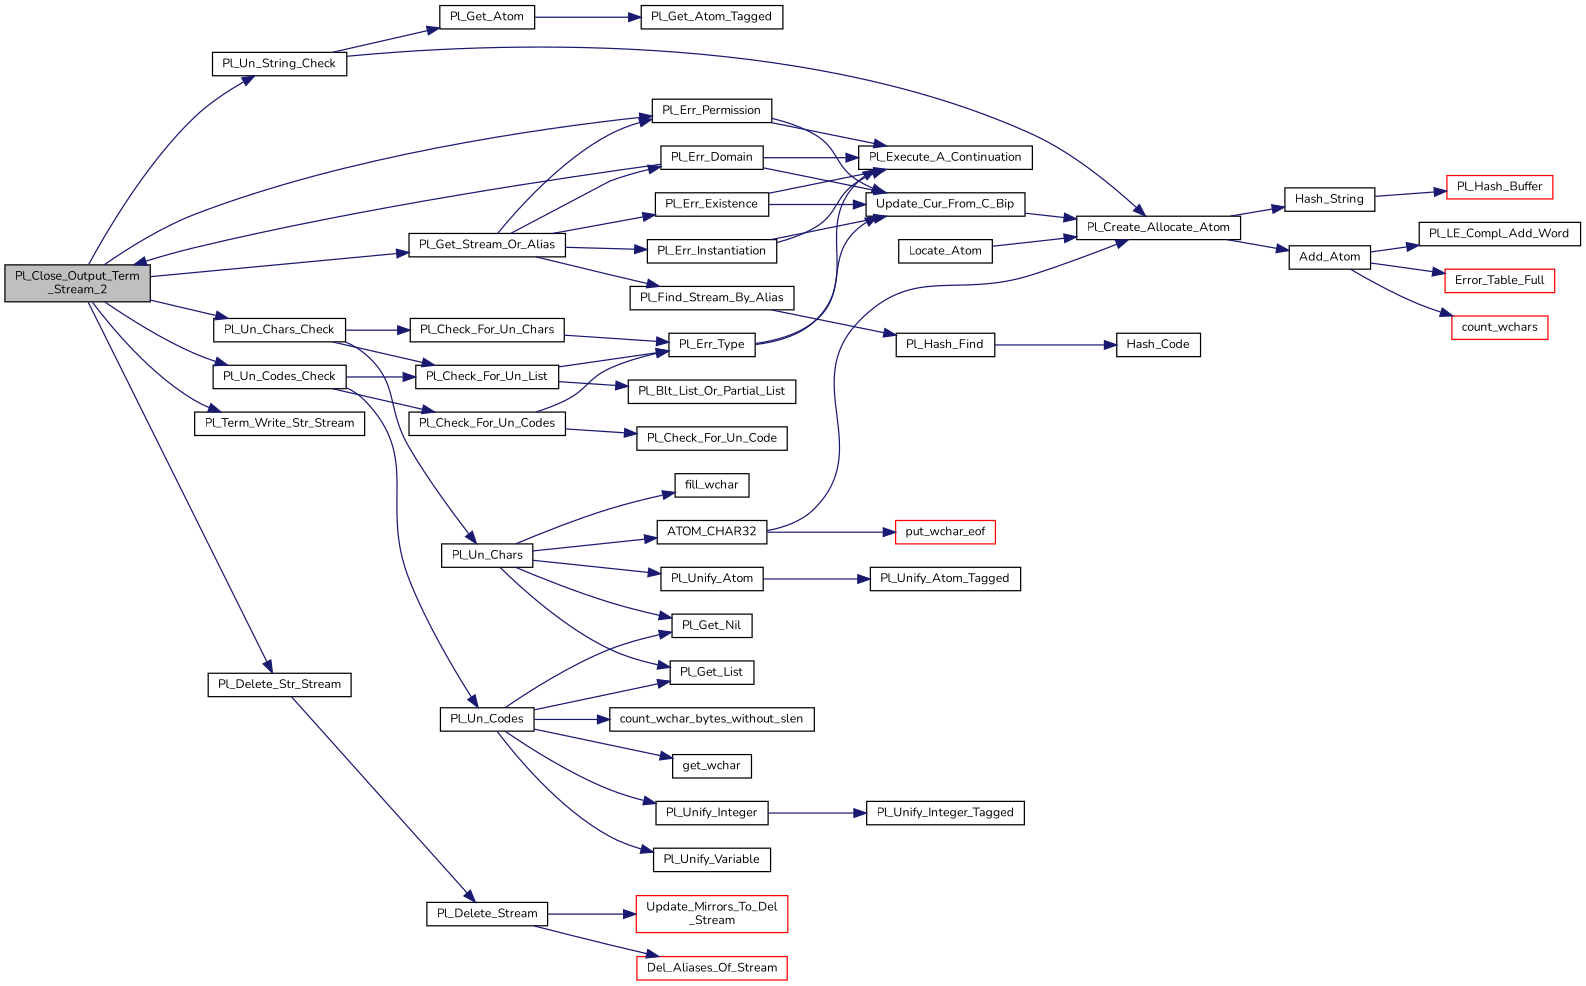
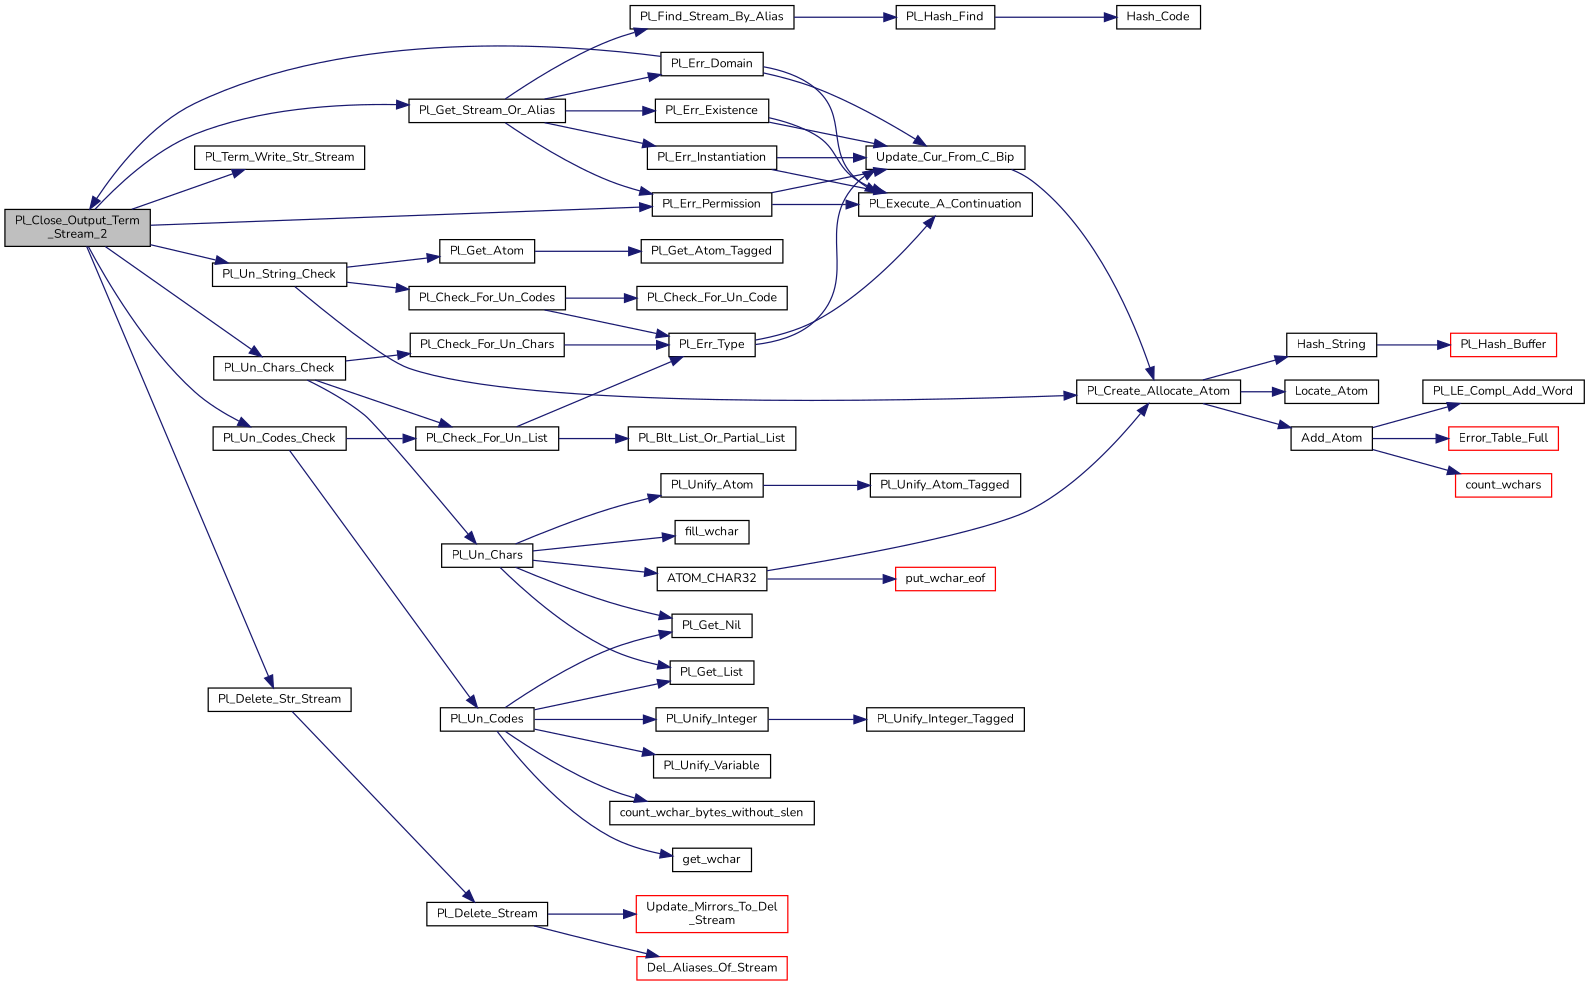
  digraph {
    fontname=Nunito
    rankdir=LR
    node [color=black fillcolor=white fontname=Nunito fontsize=10 shape=record style=filled]
    edge [color=midnightblue fontname=Nunito fontsize=10 labelfontname=Helvetica labelfontsize=10 style=solid]
    n1 [fillcolor=grey75 fontcolor=black height=0.2 label="Pl_Close_Output_Term\l_Stream_2" width=0.4]
    n2 [height=0.2 label=Pl_Get_Stream_Or_Alias width=0.4]
    n3 [height=0.2 label=Pl_Err_Permission width=0.4]
    n4 [height=0.2 label=Pl_Term_Write_Str_Stream width=0.4]
    n5 [height=0.2 label=Pl_Un_String_Check width=0.4]
    n6 [height=0.2 label=Pl_Un_Chars_Check width=0.4]
    n7 [height=0.2 label=Pl_Un_Codes_Check width=0.4]
    n8 [height=0.2 label=Pl_Delete_Str_Stream width=0.4]
    n9 [height=0.2 label=Pl_Err_Domain width=0.4]
    n10 [height=0.2 label=Pl_Find_Stream_By_Alias width=0.4]
    n11 [height=0.2 label=Pl_Err_Instantiation width=0.4]
    n12 [height=0.2 label=Pl_Err_Existence width=0.4]
    n13 [height=0.2 label=Update_Cur_From_C_Bip width=0.4]
    n14 [height=0.2 label=Pl_Execute_A_Continuation width=0.4]
    n15 [height=0.2 label=Pl_Create_Allocate_Atom width=0.4]
    n16 [height=0.2 label=Pl_Get_Atom width=0.4]
    n17 [height=0.2 label=Pl_Check_For_Un_List width=0.4]
    n18 [height=0.2 label=Pl_Check_For_Un_Chars width=0.4]
    n19 [height=0.2 label=Pl_Un_Chars width=0.4]
    n20 [height=0.2 label=Pl_Check_For_Un_Codes width=0.4]
    n21 [height=0.2 label=Pl_Un_Codes width=0.4]
    n22 [height=0.2 label=Pl_Delete_Stream width=0.4]
    n23 [height=0.2 label=Pl_Hash_Find width=0.4]
    n24 [height=0.2 label=Hash_Code width=0.4]
    n25 [height=0.2 label=Hash_String width=0.4]
    n26 [height=0.2 label=Locate_Atom width=0.4]
    n27 [height=0.2 label=Add_Atom width=0.4]
    n28 [color=red height=0.2 label=Pl_Hash_Buffer width=0.4]
    n29 [color=red height=0.2 label=Error_Table_Full width=0.4]
    n30 [color=red height=0.2 label=count_wchars width=0.4]
    n31 [height=0.2 label=Pl_LE_Compl_Add_Word width=0.4]
    n32 [height=0.2 label=Pl_Get_Atom_Tagged width=0.4]
    n33 [height=0.2 label=Pl_Blt_List_Or_Partial_List width=0.4]
    n34 [height=0.2 label=Pl_Err_Type width=0.4]
    n35 [height=0.2 label=fill_wchar width=0.4]
    n36 [height=0.2 label=Pl_Get_List width=0.4]
    n37 [height=0.2 label=Pl_Unify_Atom width=0.4]
    n38 [height=0.2 label=ATOM_CHAR32 width=0.4]
    n39 [height=0.2 label=Pl_Get_Nil width=0.4]
    n40 [height=0.2 label=Pl_Unify_Atom_Tagged width=0.4]
    n41 [color=red height=0.2 label=put_wchar_eof width=0.4]
    n42 [height=0.2 label=Pl_Unify_Variable width=0.4]
    n43 [height=0.2 label=Pl_Check_For_Un_Code width=0.4]
    n44 [height=0.2 label=count_wchar_bytes_without_slen width=0.4]
    n45 [height=0.2 label=get_wchar width=0.4]
    n46 [height=0.2 label=Pl_Unify_Integer width=0.4]
    n47 [height=0.2 label=Pl_Unify_Integer_Tagged width=0.4]
    n48 [color=red height=0.2 label=Del_Aliases_Of_Stream width=0.4]
    n49 [color=red height=0.2 label="Update_Mirrors_To_Del\l_Stream" width=0.4]
    n1 -> n2
    n1 -> n3
    n1 -> n4
    n1 -> n5
    n1 -> n6
    n1 -> n7
    n1 -> n8
    n2 -> n3
    n2 -> n9
    n2 -> n10
    n2 -> n11
    n2 -> n12
    n3 -> n13
    n3 -> n14
    n5 -> n15
    n5 -> n16
    n6 -> n17
    n6 -> n18
    n6 -> n19
    n7 -> n17
-   n7 -> n20
+   n5 -> n20
    n7 -> n21
    n8 -> n22
    n9 -> n1
    n9 -> n13
    n9 -> n14
    n10 -> n23
    n11 -> n13
    n11 -> n14
    n12 -> n13
    n12 -> n14
    n13 -> n15
    n15 -> n25
-   n26 -> n15
+   n15 -> n26
    n15 -> n27
    n16 -> n32
    n17 -> n33
    n17 -> n34
    n18 -> n34
    n19 -> n35
    n19 -> n36
    n19 -> n37
    n19 -> n38
    n19 -> n39
    n20 -> n34
    n20 -> n43
    n21 -> n36
    n21 -> n39
    n21 -> n42
    n21 -> n44
    n21 -> n45
    n21 -> n46
    n22 -> n48
    n22 -> n49
    n23 -> n24
    n25 -> n28
    n27 -> n29
    n27 -> n30
    n27 -> n31
    n34 -> n13
    n34 -> n14
    n37 -> n40
    n38 -> n15
    n38 -> n41
    n46 -> n47
  }
